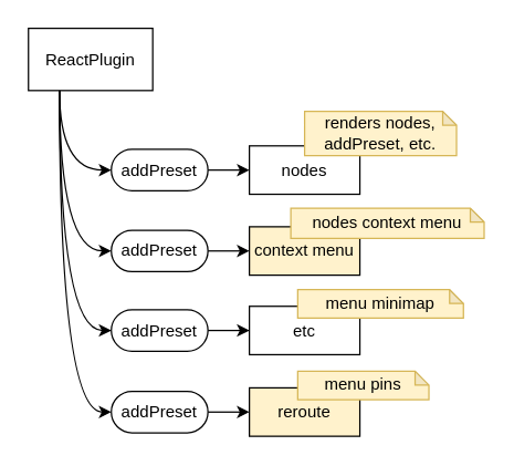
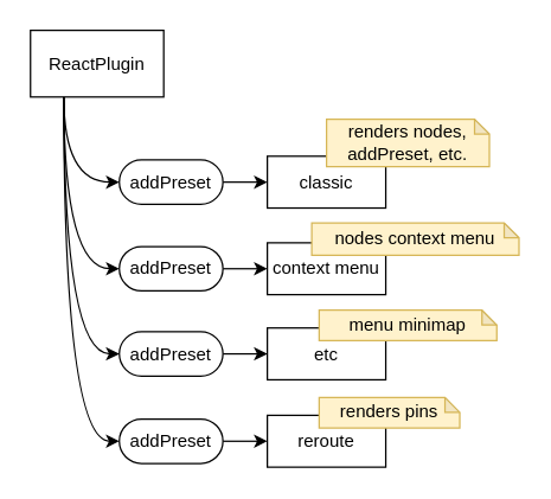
  <mxCell id="0" />
  <mxCell id="1" parent="0" />
- <mxCell id="2" value="nodes" style="rounded=0;whiteSpace=wrap;html=1;" parent="1" vertex="1"><mxGeometry x="180" y="105" width="80" height="35" as="geometry" /></mxCell>
+ <mxCell id="2" value="classic" style="rounded=0;whiteSpace=wrap;html=1;" parent="1" vertex="1"><mxGeometry x="180" y="105" width="80" height="35" as="geometry" /></mxCell>
  <mxCell id="3" style="edgeStyle=orthogonalEdgeStyle;rounded=0;orthogonalLoop=1;jettySize=auto;html=1;exitX=0.25;exitY=1;exitDx=0;exitDy=0;entryX=0;entryY=0.5;entryDx=0;entryDy=0;curved=1;" edge="1" parent="1" source="7" target="9"><mxGeometry relative="1" as="geometry" /></mxCell>
  <mxCell id="4" style="edgeStyle=orthogonalEdgeStyle;rounded=0;orthogonalLoop=1;jettySize=auto;html=1;entryX=0;entryY=0.5;entryDx=0;entryDy=0;curved=1;exitX=0.25;exitY=1;exitDx=0;exitDy=0;" edge="1" parent="1" source="7" target="12"><mxGeometry relative="1" as="geometry" /></mxCell>
  <mxCell id="5" style="edgeStyle=orthogonalEdgeStyle;rounded=0;orthogonalLoop=1;jettySize=auto;html=1;exitX=0.25;exitY=1;exitDx=0;exitDy=0;entryX=0;entryY=0.5;entryDx=0;entryDy=0;curved=1;" edge="1" parent="1" source="7" target="15"><mxGeometry relative="1" as="geometry" /></mxCell>
  <mxCell id="6" style="edgeStyle=orthogonalEdgeStyle;rounded=0;orthogonalLoop=1;jettySize=auto;html=1;exitX=0.25;exitY=1;exitDx=0;exitDy=0;entryX=0;entryY=0.5;entryDx=0;entryDy=0;curved=1;" edge="1" parent="1" source="7" target="21"><mxGeometry relative="1" as="geometry" /></mxCell>
  <mxCell id="7" value="ReactPlugin" style="rounded=0;whiteSpace=wrap;html=1;" parent="1" vertex="1"><mxGeometry x="20" y="20" width="90" height="45" as="geometry" /></mxCell>
  <mxCell id="8" style="edgeStyle=orthogonalEdgeStyle;rounded=0;orthogonalLoop=1;jettySize=auto;html=1;exitX=1;exitY=0.5;exitDx=0;exitDy=0;entryX=0;entryY=0.5;entryDx=0;entryDy=0;" edge="1" parent="1" source="9" target="2"><mxGeometry relative="1" as="geometry" /></mxCell>
  <mxCell id="9" value="addPreset" style="rounded=1;whiteSpace=wrap;html=1;arcSize=50;" parent="1" vertex="1"><mxGeometry x="80" y="107.5" width="70" height="30" as="geometry" /></mxCell>
- <mxCell id="10" value="context menu" style="rounded=0;whiteSpace=wrap;html=1;fillColor=#fff2cc;" vertex="1" parent="1"><mxGeometry x="180" y="163.5" width="80" height="35" as="geometry" /></mxCell>
+ <mxCell id="10" value="context menu" style="rounded=0;whiteSpace=wrap;html=1;" vertex="1" parent="1"><mxGeometry x="180" y="163.5" width="80" height="35" as="geometry" /></mxCell>
  <mxCell id="11" style="edgeStyle=orthogonalEdgeStyle;rounded=0;orthogonalLoop=1;jettySize=auto;html=1;exitX=1;exitY=0.5;exitDx=0;exitDy=0;entryX=0;entryY=0.5;entryDx=0;entryDy=0;" edge="1" parent="1" source="12" target="10"><mxGeometry relative="1" as="geometry" /></mxCell>
  <mxCell id="12" value="addPreset" style="rounded=1;whiteSpace=wrap;html=1;arcSize=50;" vertex="1" parent="1"><mxGeometry x="80" y="166" width="70" height="30" as="geometry" /></mxCell>
  <mxCell id="13" value="etc" style="rounded=0;whiteSpace=wrap;html=1;" vertex="1" parent="1"><mxGeometry x="180" y="221" width="80" height="35" as="geometry" /></mxCell>
  <mxCell id="14" style="edgeStyle=orthogonalEdgeStyle;rounded=0;orthogonalLoop=1;jettySize=auto;html=1;exitX=1;exitY=0.5;exitDx=0;exitDy=0;entryX=0;entryY=0.5;entryDx=0;entryDy=0;" edge="1" parent="1" source="15" target="13"><mxGeometry relative="1" as="geometry" /></mxCell>
  <mxCell id="15" value="addPreset" style="rounded=1;whiteSpace=wrap;html=1;arcSize=50;" vertex="1" parent="1"><mxGeometry x="80" y="223.5" width="70" height="30" as="geometry" /></mxCell>
  <mxCell id="16" value="renders nodes, addPreset, etc." style="shape=note;whiteSpace=wrap;html=1;backgroundOutline=1;darkOpacity=0.05;size=10;fillColor=#fff2cc;strokeColor=#d6b656;" vertex="1" parent="1"><mxGeometry x="220" y="80" width="110" height="32" as="geometry" /></mxCell>
  <mxCell id="17" value="nodes context menu" style="shape=note;whiteSpace=wrap;html=1;backgroundOutline=1;darkOpacity=0.05;size=10;fillColor=#fff2cc;strokeColor=#d6b656;" vertex="1" parent="1"><mxGeometry x="210" y="150" width="140" height="22" as="geometry" /></mxCell>
  <mxCell id="18" value="menu minimap" style="shape=note;whiteSpace=wrap;html=1;backgroundOutline=1;darkOpacity=0.05;size=10;fillColor=#fff2cc;strokeColor=#d6b656;" vertex="1" parent="1"><mxGeometry x="215" y="209" width="120" height="20.5" as="geometry" /></mxCell>
- <mxCell id="19" value="reroute" style="rounded=0;whiteSpace=wrap;html=1;fillColor=#fff2cc;" vertex="1" parent="1"><mxGeometry x="180" y="280" width="80" height="35" as="geometry" /></mxCell>
+ <mxCell id="19" value="reroute" style="rounded=0;whiteSpace=wrap;html=1;" vertex="1" parent="1"><mxGeometry x="180" y="280" width="80" height="35" as="geometry" /></mxCell>
  <mxCell id="20" style="edgeStyle=orthogonalEdgeStyle;rounded=0;orthogonalLoop=1;jettySize=auto;html=1;exitX=1;exitY=0.5;exitDx=0;exitDy=0;entryX=0;entryY=0.5;entryDx=0;entryDy=0;" edge="1" parent="1" source="21" target="19"><mxGeometry relative="1" as="geometry" /></mxCell>
  <mxCell id="21" value="addPreset" style="rounded=1;whiteSpace=wrap;html=1;arcSize=50;" vertex="1" parent="1"><mxGeometry x="80" y="282.5" width="70" height="30" as="geometry" /></mxCell>
- <mxCell id="22" value="menu pins" style="shape=note;whiteSpace=wrap;html=1;backgroundOutline=1;darkOpacity=0.05;size=10;fillColor=#fff2cc;strokeColor=#d6b656;" vertex="1" parent="1"><mxGeometry x="215" y="268" width="95" height="20.5" as="geometry" /></mxCell>
+ <mxCell id="22" value="renders pins" style="shape=note;whiteSpace=wrap;html=1;backgroundOutline=1;darkOpacity=0.05;size=10;fillColor=#fff2cc;strokeColor=#d6b656;" vertex="1" parent="1"><mxGeometry x="215" y="268" width="95" height="20.5" as="geometry" /></mxCell>
